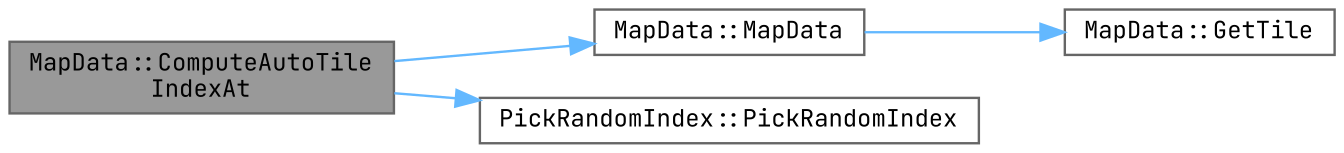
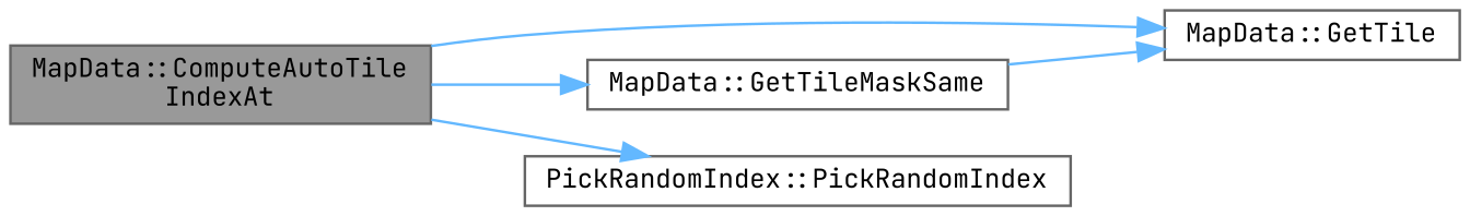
  digraph {
    fontname="JetBrains Mono"
    rankdir=LR
    node [color=grey40 fillcolor=white fontname="JetBrains Mono" fontsize=10 shape=box style=filled]
    edge [color=steelblue1 fontname="JetBrains Mono" fontsize=10 labelfontname=Helvetica labelfontsize=10 style=solid]
    n1 [color=gray40 fillcolor=grey60 fontcolor=black height=0.2 label="MapData::ComputeAutoTile\lIndexAt" width=0.4]
    n2 [height=0.2 label="MapData::GetTile" width=0.4]
-   n3 [height=0.2 label="MapData::MapData" width=0.4]
+   n3 [height=0.2 label="MapData::GetTileMaskSame" width=0.4]
    n4 [height=0.2 label="PickRandomIndex::PickRandomIndex" width=0.4]
+   n1 -> n2
    n1 -> n3
    n1 -> n4
    n3 -> n2
  }
